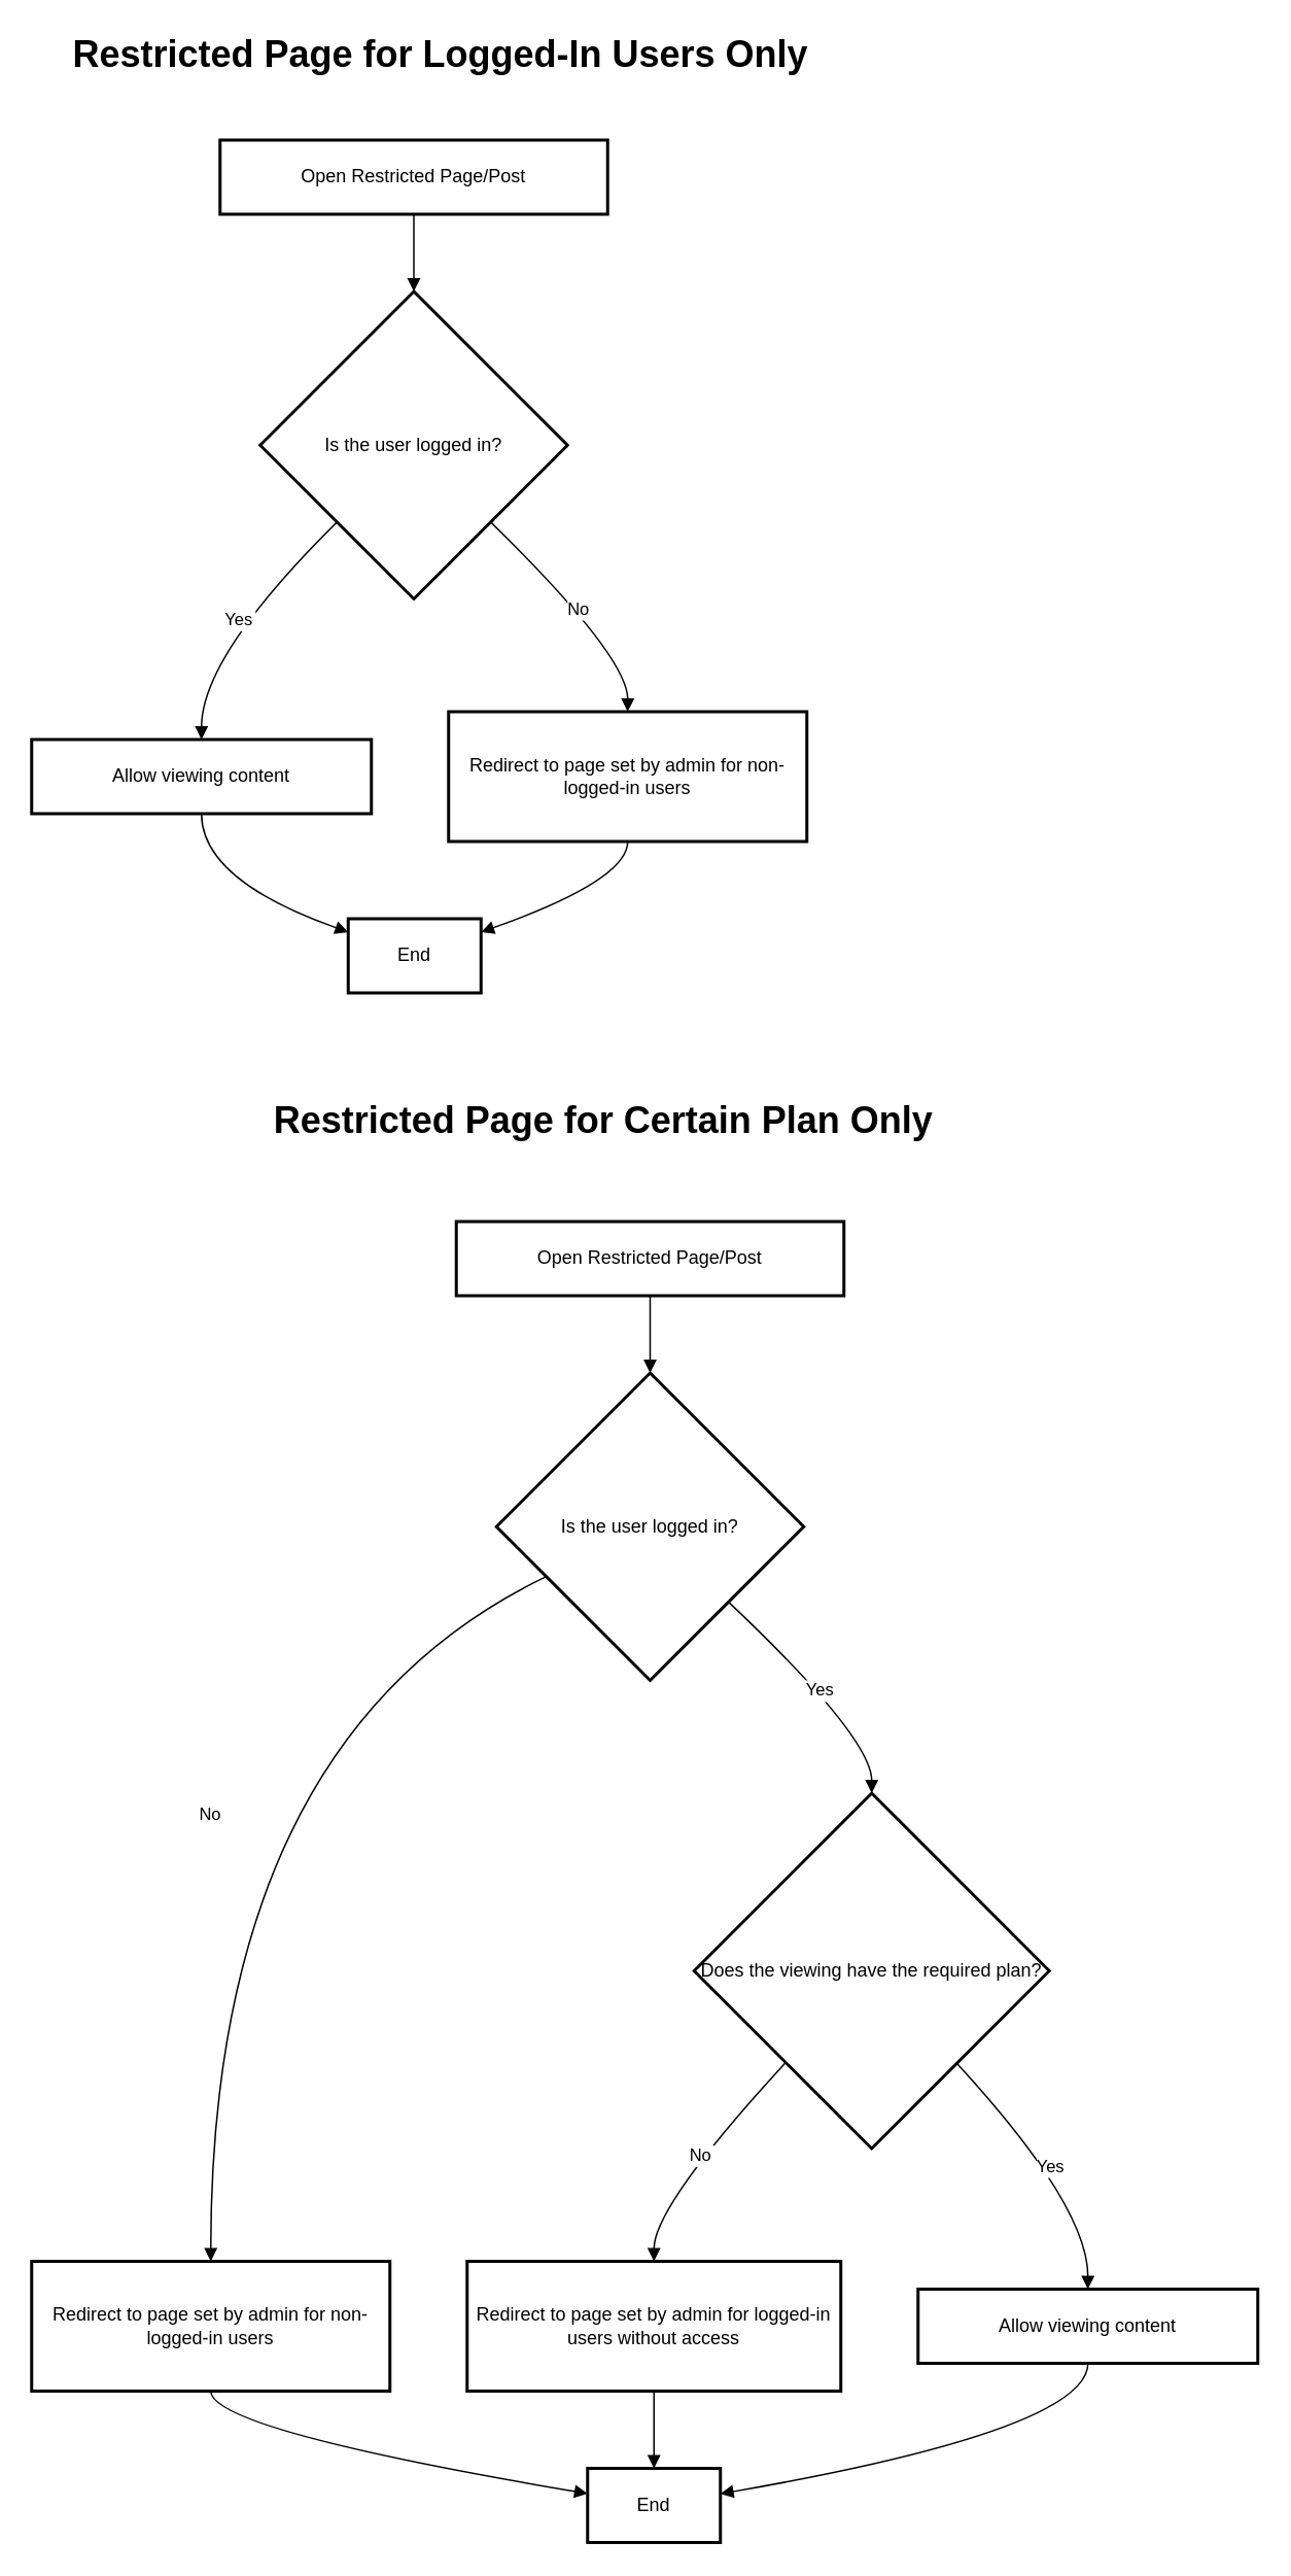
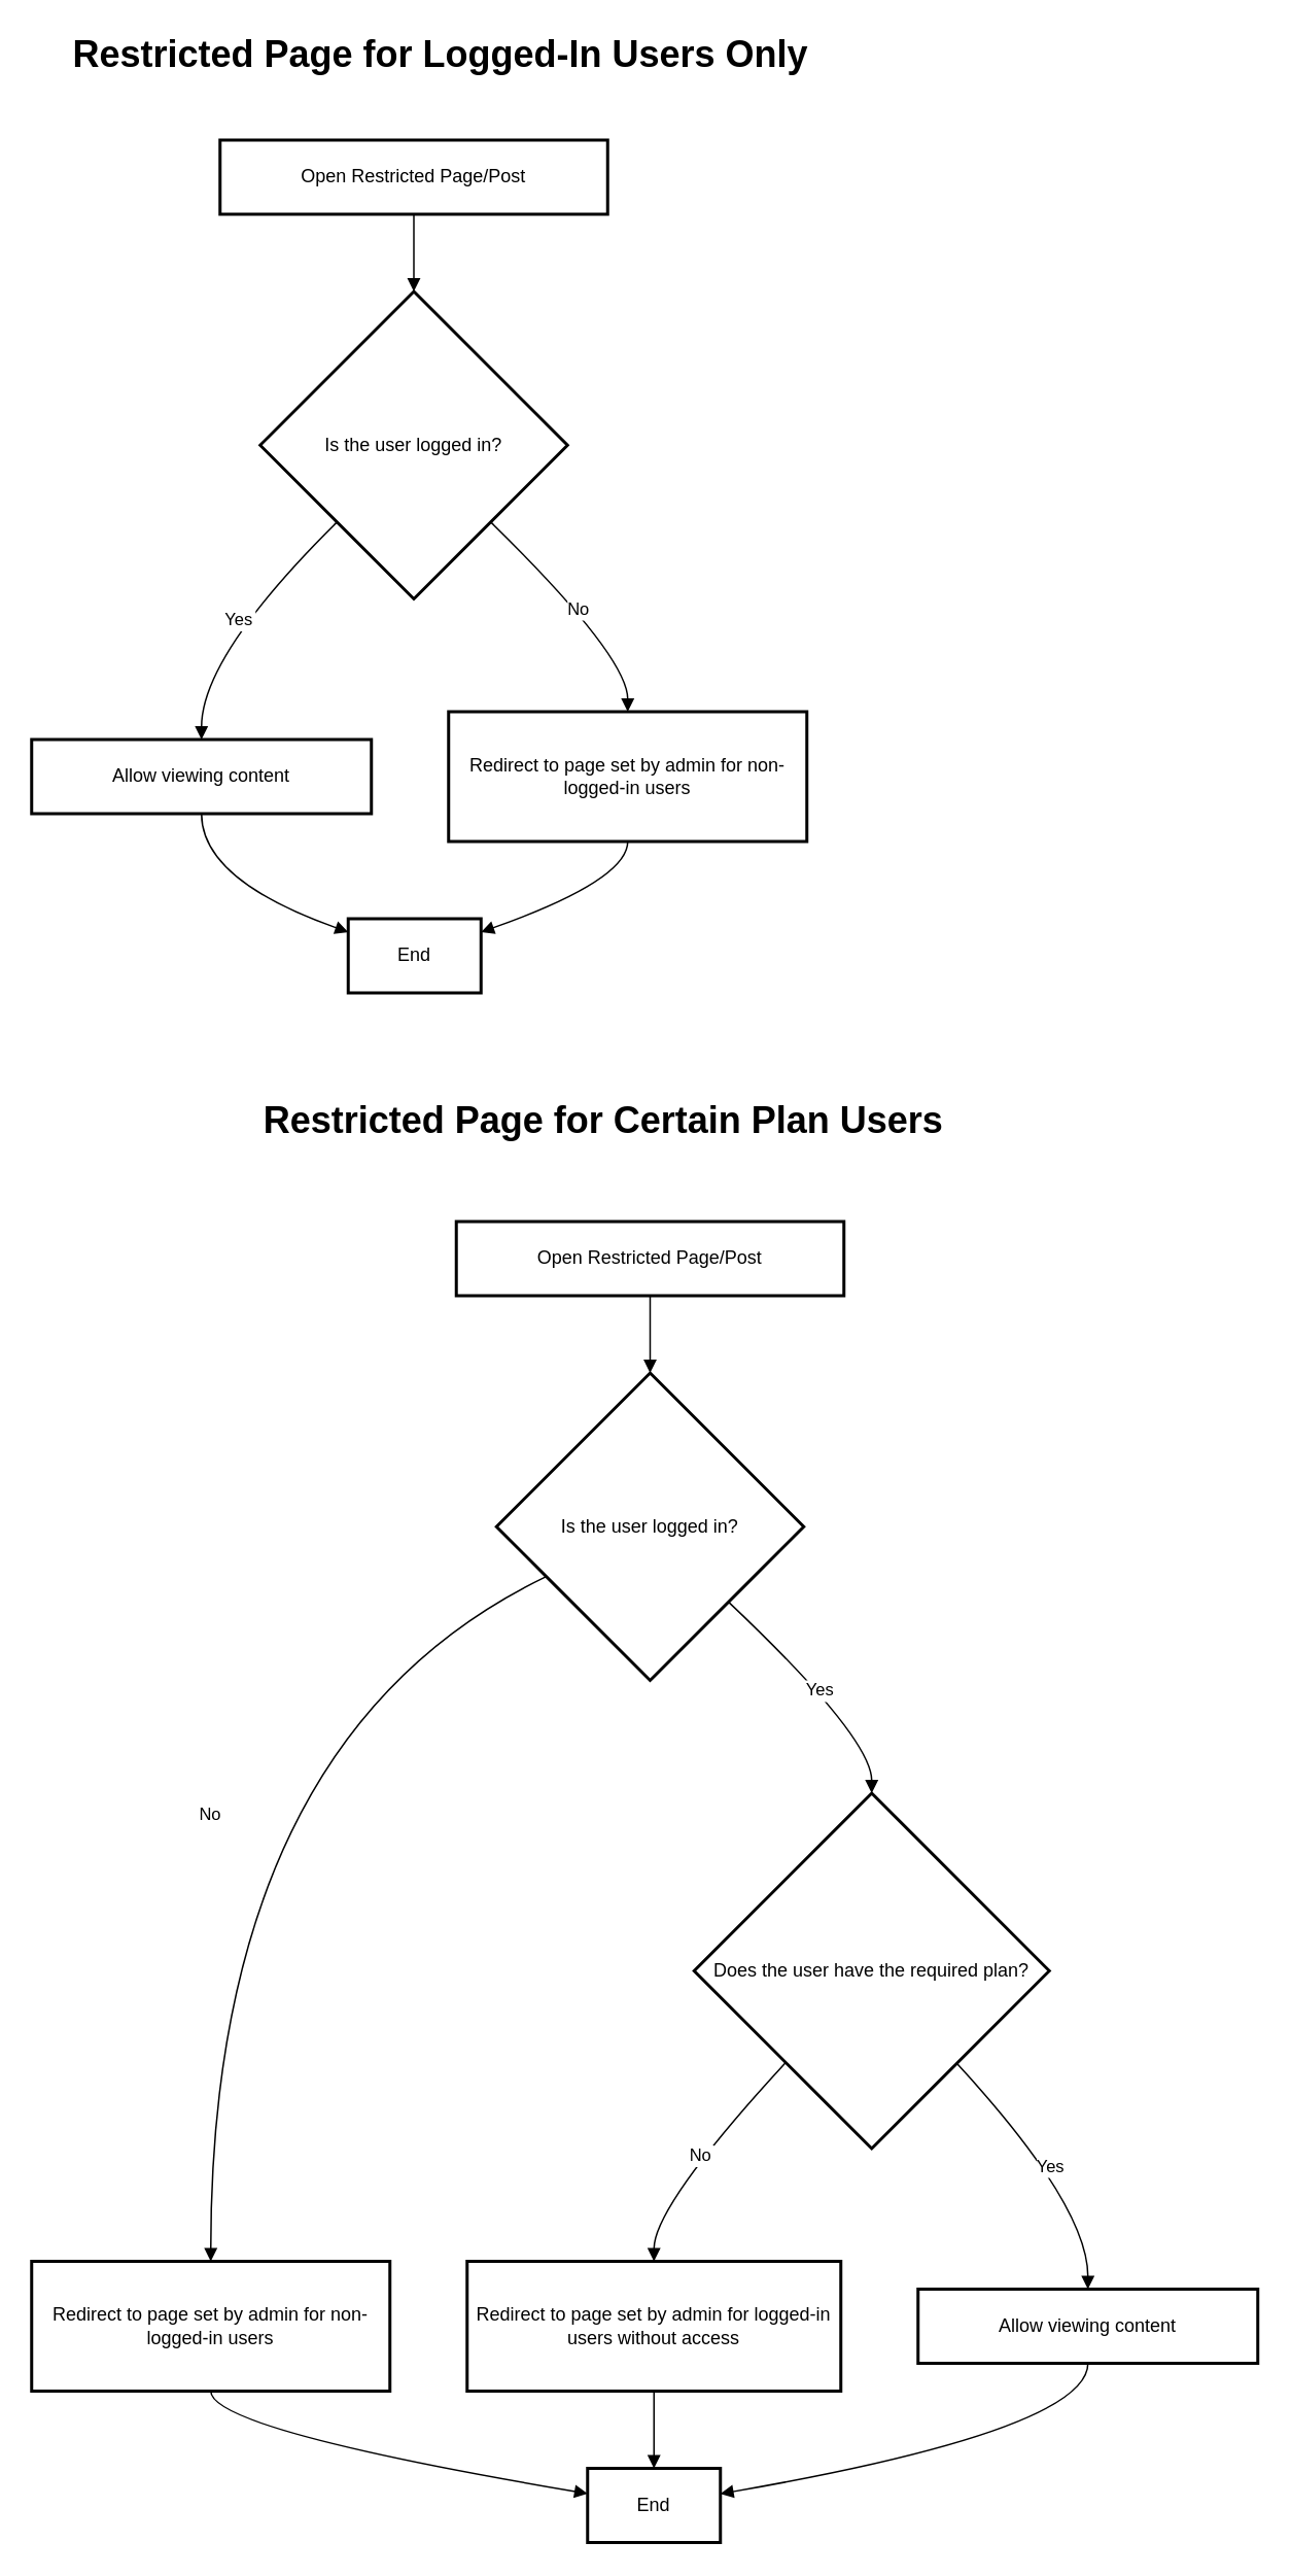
  <mxCell id="0" />
  <mxCell id="1" parent="0" />
  <mxCell id="2" value="Open Restricted Page/Post" style="whiteSpace=wrap;strokeWidth=2;" vertex="1" parent="1"><mxGeometry x="142" y="90" width="251" height="48" as="geometry" /></mxCell>
  <mxCell id="3" value="Is the user logged in?" style="rhombus;strokeWidth=2;whiteSpace=wrap;" vertex="1" parent="1"><mxGeometry x="168" y="188" width="199" height="199" as="geometry" /></mxCell>
  <mxCell id="4" value="Allow viewing content" style="whiteSpace=wrap;strokeWidth=2;" vertex="1" parent="1"><mxGeometry x="20" y="478" width="220" height="48" as="geometry" /></mxCell>
  <mxCell id="5" value="Redirect to page set by admin for non-logged-in users" style="whiteSpace=wrap;strokeWidth=2;" vertex="1" parent="1"><mxGeometry x="290" y="460" width="232" height="84" as="geometry" /></mxCell>
  <mxCell id="6" value="End" style="whiteSpace=wrap;strokeWidth=2;" vertex="1" parent="1"><mxGeometry x="225" y="594" width="86" height="48" as="geometry" /></mxCell>
  <mxCell id="7" value="" style="curved=1;startArrow=none;endArrow=block;exitX=0.5;exitY=1.01;entryX=0.5;entryY=0;rounded=0;" edge="1" parent="1" source="2" target="3"><mxGeometry relative="1" as="geometry"><Array as="points" /></mxGeometry></mxCell>
  <mxCell id="8" value="Yes" style="curved=1;startArrow=none;endArrow=block;exitX=0;exitY=1;entryX=0.5;entryY=-0.01;rounded=0;" edge="1" parent="1" source="3" target="4"><mxGeometry relative="1" as="geometry"><Array as="points"><mxPoint x="130" y="424" /></Array></mxGeometry></mxCell>
  <mxCell id="9" value="No" style="curved=1;startArrow=none;endArrow=block;exitX=1;exitY=1;entryX=0.5;entryY=0;rounded=0;" edge="1" parent="1" source="3" target="5"><mxGeometry relative="1" as="geometry"><Array as="points"><mxPoint x="406" y="424" /></Array></mxGeometry></mxCell>
  <mxCell id="10" value="" style="curved=1;startArrow=none;endArrow=block;exitX=0.5;exitY=1;entryX=0;entryY=0.18;rounded=0;" edge="1" parent="1" source="4" target="6"><mxGeometry relative="1" as="geometry"><Array as="points"><mxPoint x="130" y="569" /></Array></mxGeometry></mxCell>
  <mxCell id="11" value="" style="curved=1;startArrow=none;endArrow=block;exitX=0.5;exitY=1;entryX=1;entryY=0.18;rounded=0;" edge="1" parent="1" source="5" target="6"><mxGeometry relative="1" as="geometry"><Array as="points"><mxPoint x="406" y="569" /></Array></mxGeometry></mxCell>
  <mxCell id="12" value="&lt;h1&gt;Restricted Page for Logged-In Users Only&lt;/h1&gt;" style="text;strokeColor=none;align=center;fillColor=none;html=1;verticalAlign=middle;whiteSpace=wrap;rounded=0;" vertex="1" parent="1"><mxGeometry x="30" y="20" width="510" height="30" as="geometry" /></mxCell>
- <mxCell id="13" value="&lt;h1&gt;Restricted Page for Certain Plan Only&lt;/h1&gt;" style="text;html=1;align=center;verticalAlign=middle;resizable=0;points=[];autosize=1;strokeColor=none;fillColor=none;" vertex="1" parent="1"><mxGeometry x="160" y="690" width="460" height="70" as="geometry" /></mxCell>
+ <mxCell id="13" value="&lt;h1&gt;Restricted Page for Certain Plan Users&lt;/h1&gt;" style="text;html=1;align=center;verticalAlign=middle;resizable=0;points=[];autosize=1;strokeColor=none;fillColor=none;" vertex="1" parent="1"><mxGeometry x="160" y="690" width="460" height="70" as="geometry" /></mxCell>
  <mxCell id="14" value="Open Restricted Page/Post" style="whiteSpace=wrap;strokeWidth=2;" vertex="1" parent="1"><mxGeometry x="295" y="790" width="251" height="48" as="geometry" /></mxCell>
  <mxCell id="15" value="Is the user logged in?" style="rhombus;strokeWidth=2;whiteSpace=wrap;" vertex="1" parent="1"><mxGeometry x="321" y="888" width="199" height="199" as="geometry" /></mxCell>
  <mxCell id="16" value="Redirect to page set by admin for non-logged-in users" style="whiteSpace=wrap;strokeWidth=2;" vertex="1" parent="1"><mxGeometry x="20" y="1463" width="232" height="84" as="geometry" /></mxCell>
- <mxCell id="17" value="Does the viewing have the required plan?" style="rhombus;strokeWidth=2;whiteSpace=wrap;" vertex="1" parent="1"><mxGeometry x="449" y="1160" width="230" height="230" as="geometry" /></mxCell>
+ <mxCell id="17" value="Does the user have the required plan?" style="rhombus;strokeWidth=2;whiteSpace=wrap;" vertex="1" parent="1"><mxGeometry x="449" y="1160" width="230" height="230" as="geometry" /></mxCell>
  <mxCell id="18" value="Redirect to page set by admin for logged-in users without access" style="whiteSpace=wrap;strokeWidth=2;" vertex="1" parent="1"><mxGeometry x="302" y="1463" width="242" height="84" as="geometry" /></mxCell>
  <mxCell id="19" value="Allow viewing content" style="whiteSpace=wrap;strokeWidth=2;" vertex="1" parent="1"><mxGeometry x="594" y="1481" width="220" height="48" as="geometry" /></mxCell>
  <mxCell id="20" value="End" style="whiteSpace=wrap;strokeWidth=2;" vertex="1" parent="1"><mxGeometry x="380" y="1597" width="86" height="48" as="geometry" /></mxCell>
  <mxCell id="21" value="" style="curved=1;startArrow=none;endArrow=block;exitX=0.5;exitY=1.01;entryX=0.5;entryY=0;rounded=0;" edge="1" parent="1" source="14" target="15"><mxGeometry relative="1" as="geometry"><Array as="points" /></mxGeometry></mxCell>
  <mxCell id="22" value="No" style="curved=1;startArrow=none;endArrow=block;exitX=0;exitY=0.74;entryX=0.5;entryY=0;rounded=0;" edge="1" parent="1" source="15" target="16"><mxGeometry relative="1" as="geometry"><Array as="points"><mxPoint x="136" y="1124" /></Array></mxGeometry></mxCell>
  <mxCell id="23" value="Yes" style="curved=1;startArrow=none;endArrow=block;exitX=1;exitY=0.98;entryX=0.5;entryY=0;rounded=0;" edge="1" parent="1" source="15" target="17"><mxGeometry relative="1" as="geometry"><Array as="points"><mxPoint x="564" y="1124" /></Array></mxGeometry></mxCell>
  <mxCell id="24" value="No" style="curved=1;startArrow=none;endArrow=block;exitX=0.03;exitY=1;entryX=0.5;entryY=0;rounded=0;" edge="1" parent="1" source="17" target="18"><mxGeometry relative="1" as="geometry"><Array as="points"><mxPoint x="423" y="1427" /></Array></mxGeometry></mxCell>
  <mxCell id="25" value="Yes" style="curved=1;startArrow=none;endArrow=block;exitX=0.96;exitY=1;entryX=0.5;entryY=-0.01;rounded=0;" edge="1" parent="1" source="17" target="19"><mxGeometry relative="1" as="geometry"><Array as="points"><mxPoint x="704" y="1427" /></Array></mxGeometry></mxCell>
  <mxCell id="26" value="" style="curved=1;startArrow=none;endArrow=block;exitX=0.5;exitY=1;entryX=0;entryY=0.34;rounded=0;" edge="1" parent="1" source="16" target="20"><mxGeometry relative="1" as="geometry"><Array as="points"><mxPoint x="136" y="1572" /></Array></mxGeometry></mxCell>
  <mxCell id="27" value="" style="curved=1;startArrow=none;endArrow=block;exitX=0.5;exitY=1;entryX=0.5;entryY=-0.01;rounded=0;" edge="1" parent="1" source="18" target="20"><mxGeometry relative="1" as="geometry"><Array as="points" /></mxGeometry></mxCell>
  <mxCell id="28" value="" style="curved=1;startArrow=none;endArrow=block;exitX=0.5;exitY=1;entryX=1.01;entryY=0.34;rounded=0;" edge="1" parent="1" source="19" target="20"><mxGeometry relative="1" as="geometry"><Array as="points"><mxPoint x="704" y="1572" /></Array></mxGeometry></mxCell>
